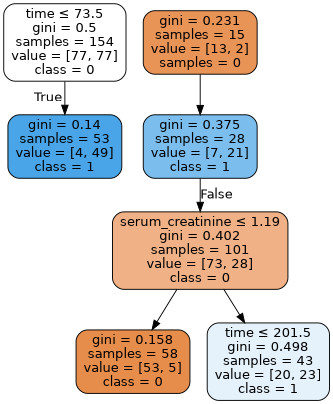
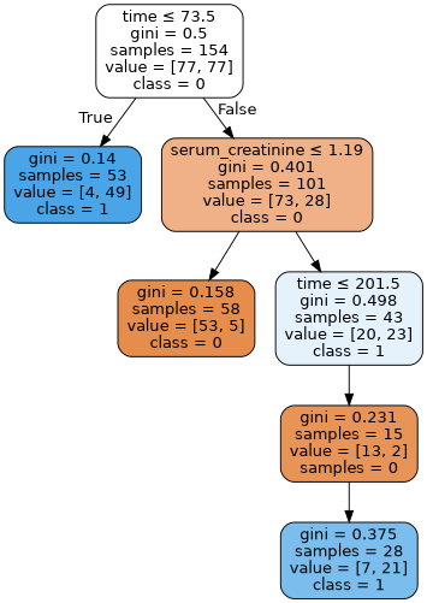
  digraph {
    node [color=black fontname=helvetica shape=box style="filled, rounded"]
    edge [fontname=helvetica]
    n1 [fillcolor="#ffffff" label=<time &le; 73.5<br/>gini = 0.5<br/>samples = 154<br/>value = [77, 77]<br/>class = 0>]
    n2 [fillcolor="#49a5e7" label=<gini = 0.14<br/>samples = 53<br/>value = [4, 49]<br/>class = 1>]
-   n3 [fillcolor="#efb185" label=<serum_creatinine &le; 1.19<br/>gini = 0.402<br/>samples = 101<br/>value = [73, 28]<br/>class = 0>]
+   n3 [fillcolor="#efb185" label=<serum_creatinine &le; 1.19<br/>gini = 0.401<br/>samples = 101<br/>value = [73, 28]<br/>class = 0>]
    n4 [fillcolor="#e78d4c" label=<gini = 0.158<br/>samples = 58<br/>value = [53, 5]<br/>class = 0>]
    n5 [fillcolor="#e5f2fc" label=<time &le; 201.5<br/>gini = 0.498<br/>samples = 43<br/>value = [20, 23]<br/>class = 1>]
    n6 [fillcolor="#e99457" label=<gini = 0.231<br/>samples = 15<br/>value = [13, 2]<br/>samples = 0>]
    n7 [fillcolor="#7bbeee" label=<gini = 0.375<br/>samples = 28<br/>value = [7, 21]<br/>class = 1>]
    n1 -> n2 [headlabel=True labelangle=45 labeldistance=2.5]
-   n7 -> n3 [headlabel=False labelangle=-45 labeldistance=2.5]
+   n1 -> n3 [headlabel=False labelangle=-45 labeldistance=2.5]
    n3 -> n4
    n3 -> n5
+   n5 -> n6
    n6 -> n7
  }
